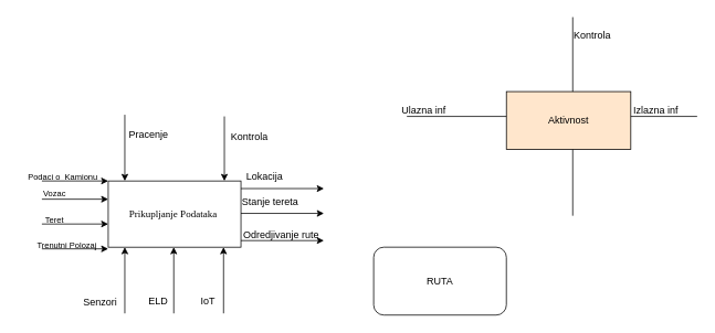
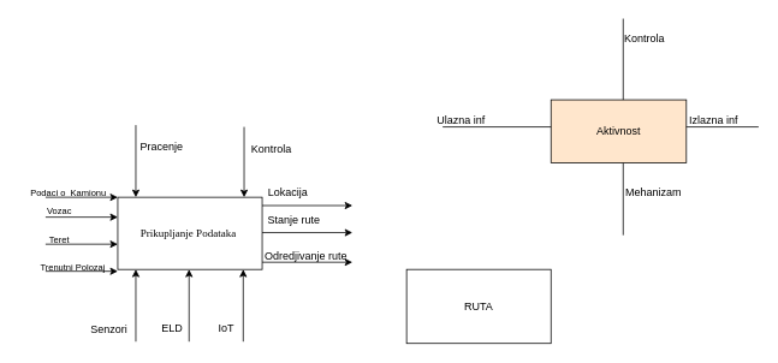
  <mxCell id="0" />
  <mxCell id="1" parent="0" />
  <mxCell id="2" value="Prikupljanje Podataka&amp;nbsp;" style="rounded=0;whiteSpace=wrap;html=1;fontFamily=Times New Roman;" vertex="1" parent="1"><mxGeometry x="130" y="218" width="160" height="80" as="geometry" /></mxCell>
  <mxCell id="3" value="Podaci o&amp;nbsp; Kamionu" style="text;html=1;align=center;verticalAlign=middle;resizable=0;points=[];autosize=1;strokeColor=none;fillColor=none;fontSize=10;" vertex="1" parent="1"><mxGeometry x="20" y="198" width="110" height="30" as="geometry" /></mxCell>
  <mxCell id="4" value="&lt;span style=&quot;font-size: 10px;&quot;&gt;Vozac&lt;/span&gt;" style="text;html=1;align=center;verticalAlign=middle;resizable=0;points=[];autosize=1;strokeColor=none;fillColor=none;" vertex="1" parent="1"><mxGeometry x="40" y="218" width="50" height="30" as="geometry" /></mxCell>
  <mxCell id="5" value="Teret" style="text;html=1;align=center;verticalAlign=middle;resizable=0;points=[];autosize=1;strokeColor=none;fillColor=none;fontSize=10;" vertex="1" parent="1"><mxGeometry x="40" y="250" width="50" height="30" as="geometry" /></mxCell>
  <mxCell id="6" value="Trenutni Polozaj" style="text;html=1;align=center;verticalAlign=middle;resizable=0;points=[];autosize=1;strokeColor=none;fillColor=none;fontSize=10;" vertex="1" parent="1"><mxGeometry x="30" y="280" width="100" height="30" as="geometry" /></mxCell>
  <mxCell id="7" value="Aktivnost" style="rounded=0;whiteSpace=wrap;html=1;fillColor=#ffe6cc;" vertex="1" parent="1"><mxGeometry x="610" y="110" width="150" height="70" as="geometry" /></mxCell>
  <mxCell id="8" value="" style="endArrow=none;html=1;rounded=0;" edge="1" parent="1"><mxGeometry width="50" height="50" relative="1" as="geometry"><mxPoint x="490" y="140" as="sourcePoint" /><mxPoint x="610" y="140" as="targetPoint" /></mxGeometry></mxCell>
  <mxCell id="9" value="Ulazna inf" style="text;html=1;align=center;verticalAlign=middle;resizable=0;points=[];autosize=1;strokeColor=none;fillColor=none;" vertex="1" parent="1"><mxGeometry x="470" y="118" width="80" height="30" as="geometry" /></mxCell>
  <mxCell id="10" value="" style="endArrow=none;html=1;rounded=0;" edge="1" parent="1"><mxGeometry width="50" height="50" relative="1" as="geometry"><mxPoint x="760" y="140" as="sourcePoint" /><mxPoint x="840" y="140" as="targetPoint" /></mxGeometry></mxCell>
  <mxCell id="11" value="&amp;nbsp; &amp;nbsp; &amp;nbsp; &amp;nbsp;Izlazna inf&amp;nbsp;" style="text;html=1;align=center;verticalAlign=middle;resizable=0;points=[];autosize=1;strokeColor=none;fillColor=none;" vertex="1" parent="1"><mxGeometry x="730" y="118" width="100" height="30" as="geometry" /></mxCell>
  <mxCell id="12" value="" style="endArrow=none;html=1;rounded=0;" edge="1" parent="1"><mxGeometry width="50" height="50" relative="1" as="geometry"><mxPoint x="690" y="110" as="sourcePoint" /><mxPoint x="690" y="20" as="targetPoint" /></mxGeometry></mxCell>
  <mxCell id="13" value="&amp;nbsp; Kontrola" style="text;html=1;align=center;verticalAlign=middle;resizable=0;points=[];autosize=1;strokeColor=none;fillColor=none;" vertex="1" parent="1"><mxGeometry x="675" y="28" width="70" height="30" as="geometry" /></mxCell>
  <mxCell id="14" value="" style="endArrow=none;html=1;rounded=0;" edge="1" parent="1"><mxGeometry width="50" height="50" relative="1" as="geometry"><mxPoint x="690" y="260" as="sourcePoint" /><mxPoint x="690" y="180" as="targetPoint" /></mxGeometry></mxCell>
+ <mxCell id="15" value="&amp;nbsp; &amp;nbsp; &amp;nbsp; &amp;nbsp; Mehanizam" style="text;html=1;align=center;verticalAlign=middle;resizable=0;points=[];autosize=1;strokeColor=none;fillColor=none;" vertex="1" parent="1"><mxGeometry x="655" y="198" width="110" height="30" as="geometry" /></mxCell>
  <mxCell id="16" value="" style="endArrow=classic;html=1;rounded=0;" edge="1" parent="1"><mxGeometry width="50" height="50" relative="1" as="geometry"><mxPoint x="50" y="218" as="sourcePoint" /><mxPoint x="130" y="218" as="targetPoint" /></mxGeometry></mxCell>
  <mxCell id="17" value="" style="endArrow=classic;html=1;rounded=0;" edge="1" parent="1"><mxGeometry width="50" height="50" relative="1" as="geometry"><mxPoint x="50" y="240" as="sourcePoint" /><mxPoint x="130" y="240" as="targetPoint" /></mxGeometry></mxCell>
  <mxCell id="18" value="" style="endArrow=classic;html=1;rounded=0;" edge="1" parent="1"><mxGeometry width="50" height="50" relative="1" as="geometry"><mxPoint x="50" y="270" as="sourcePoint" /><mxPoint x="130" y="270" as="targetPoint" /></mxGeometry></mxCell>
  <mxCell id="19" value="" style="endArrow=classic;html=1;rounded=0;" edge="1" parent="1"><mxGeometry width="50" height="50" relative="1" as="geometry"><mxPoint x="50" y="300" as="sourcePoint" /><mxPoint x="130" y="300" as="targetPoint" /></mxGeometry></mxCell>
  <mxCell id="20" value="" style="endArrow=classic;html=1;rounded=0;" edge="1" parent="1"><mxGeometry width="50" height="50" relative="1" as="geometry"><mxPoint x="150" y="138" as="sourcePoint" /><mxPoint x="150" y="218" as="targetPoint" /></mxGeometry></mxCell>
  <mxCell id="21" value="" style="endArrow=classic;html=1;rounded=0;" edge="1" parent="1"><mxGeometry width="50" height="50" relative="1" as="geometry"><mxPoint x="270" y="140" as="sourcePoint" /><mxPoint x="270" y="218" as="targetPoint" /></mxGeometry></mxCell>
  <mxCell id="22" value="" style="endArrow=classic;html=1;rounded=0;" edge="1" parent="1"><mxGeometry width="50" height="50" relative="1" as="geometry"><mxPoint x="150" y="378" as="sourcePoint" /><mxPoint x="150" y="298" as="targetPoint" /></mxGeometry></mxCell>
  <mxCell id="23" value="" style="endArrow=classic;html=1;rounded=0;" edge="1" parent="1"><mxGeometry width="50" height="50" relative="1" as="geometry"><mxPoint x="209" y="378" as="sourcePoint" /><mxPoint x="209" y="298" as="targetPoint" /></mxGeometry></mxCell>
  <mxCell id="24" value="" style="endArrow=classic;html=1;rounded=0;" edge="1" parent="1"><mxGeometry width="50" height="50" relative="1" as="geometry"><mxPoint x="269" y="378" as="sourcePoint" /><mxPoint x="269" y="298" as="targetPoint" /></mxGeometry></mxCell>
  <mxCell id="25" value="Senzori" style="text;html=1;align=center;verticalAlign=middle;resizable=0;points=[];autosize=1;strokeColor=none;fillColor=none;fontSize=12;" vertex="1" parent="1"><mxGeometry x="90" y="350" width="60" height="30" as="geometry" /></mxCell>
  <mxCell id="26" value="IoT" style="text;html=1;align=center;verticalAlign=middle;resizable=0;points=[];autosize=1;strokeColor=none;fillColor=none;" vertex="1" parent="1"><mxGeometry x="230" y="348" width="40" height="30" as="geometry" /></mxCell>
  <mxCell id="27" value="" style="endArrow=classic;html=1;rounded=0;" edge="1" parent="1"><mxGeometry width="50" height="50" relative="1" as="geometry"><mxPoint x="290" y="227.17" as="sourcePoint" /><mxPoint x="390" y="227.17" as="targetPoint" /></mxGeometry></mxCell>
  <mxCell id="28" value="&amp;nbsp; &amp;nbsp; &amp;nbsp;Lokacija" style="text;html=1;align=center;verticalAlign=middle;resizable=0;points=[];autosize=1;strokeColor=none;fillColor=none;" vertex="1" parent="1"><mxGeometry x="270" y="198" width="80" height="30" as="geometry" /></mxCell>
  <mxCell id="29" value="" style="endArrow=classic;html=1;rounded=0;" edge="1" parent="1"><mxGeometry width="50" height="50" relative="1" as="geometry"><mxPoint x="290" y="257.17" as="sourcePoint" /><mxPoint x="390" y="257.17" as="targetPoint" /></mxGeometry></mxCell>
- <mxCell id="30" value="Stanje tereta" style="text;html=1;align=center;verticalAlign=middle;resizable=0;points=[];autosize=1;strokeColor=none;fillColor=none;" vertex="1" parent="1"><mxGeometry x="280" y="228" width="90" height="30" as="geometry" /></mxCell>
+ <mxCell id="30" value="Stanje rute" style="text;html=1;align=center;verticalAlign=middle;resizable=0;points=[];autosize=1;strokeColor=none;fillColor=none;" vertex="1" parent="1"><mxGeometry x="280" y="228" width="90" height="30" as="geometry" /></mxCell>
  <mxCell id="31" value="ELD" style="text;html=1;align=center;verticalAlign=middle;resizable=0;points=[];autosize=1;strokeColor=none;fillColor=none;" vertex="1" parent="1"><mxGeometry x="165" y="348" width="50" height="30" as="geometry" /></mxCell>
  <mxCell id="32" value="&amp;nbsp; &amp;nbsp; &amp;nbsp; &amp;nbsp; &amp;nbsp; &amp;nbsp;Pracenje" style="text;html=1;align=center;verticalAlign=middle;resizable=0;points=[];autosize=1;strokeColor=none;fillColor=none;" vertex="1" parent="1"><mxGeometry x="105" y="148" width="110" height="30" as="geometry" /></mxCell>
  <mxCell id="33" value="Kontrola" style="text;html=1;align=center;verticalAlign=middle;resizable=0;points=[];autosize=1;strokeColor=none;fillColor=none;" vertex="1" parent="1"><mxGeometry x="265" y="150" width="70" height="30" as="geometry" /></mxCell>
- <mxCell id="34" value="RUTA" style="whiteSpace=wrap;html=1;rounded=1;" vertex="1" parent="1"><mxGeometry x="450" y="298" width="160" height="82" as="geometry" /></mxCell>
+ <mxCell id="34" value="RUTA" style="rounded=0;whiteSpace=wrap;html=1;" vertex="1" parent="1"><mxGeometry x="450" y="298" width="160" height="82" as="geometry" /></mxCell>
  <mxCell id="35" value="" style="endArrow=classic;html=1;rounded=0;" edge="1" parent="1"><mxGeometry width="50" height="50" relative="1" as="geometry"><mxPoint x="290" y="290" as="sourcePoint" /><mxPoint x="390" y="290" as="targetPoint" /></mxGeometry></mxCell>
  <mxCell id="36" value="&amp;nbsp; &amp;nbsp; &amp;nbsp; &amp;nbsp; &amp;nbsp; &amp;nbsp; &amp;nbsp; &amp;nbsp; &amp;nbsp;Odredjivanje rute" style="text;html=1;align=center;verticalAlign=middle;resizable=0;points=[];autosize=1;strokeColor=none;fillColor=none;" vertex="1" parent="1"><mxGeometry x="225" y="268" width="170" height="30" as="geometry" /></mxCell>
